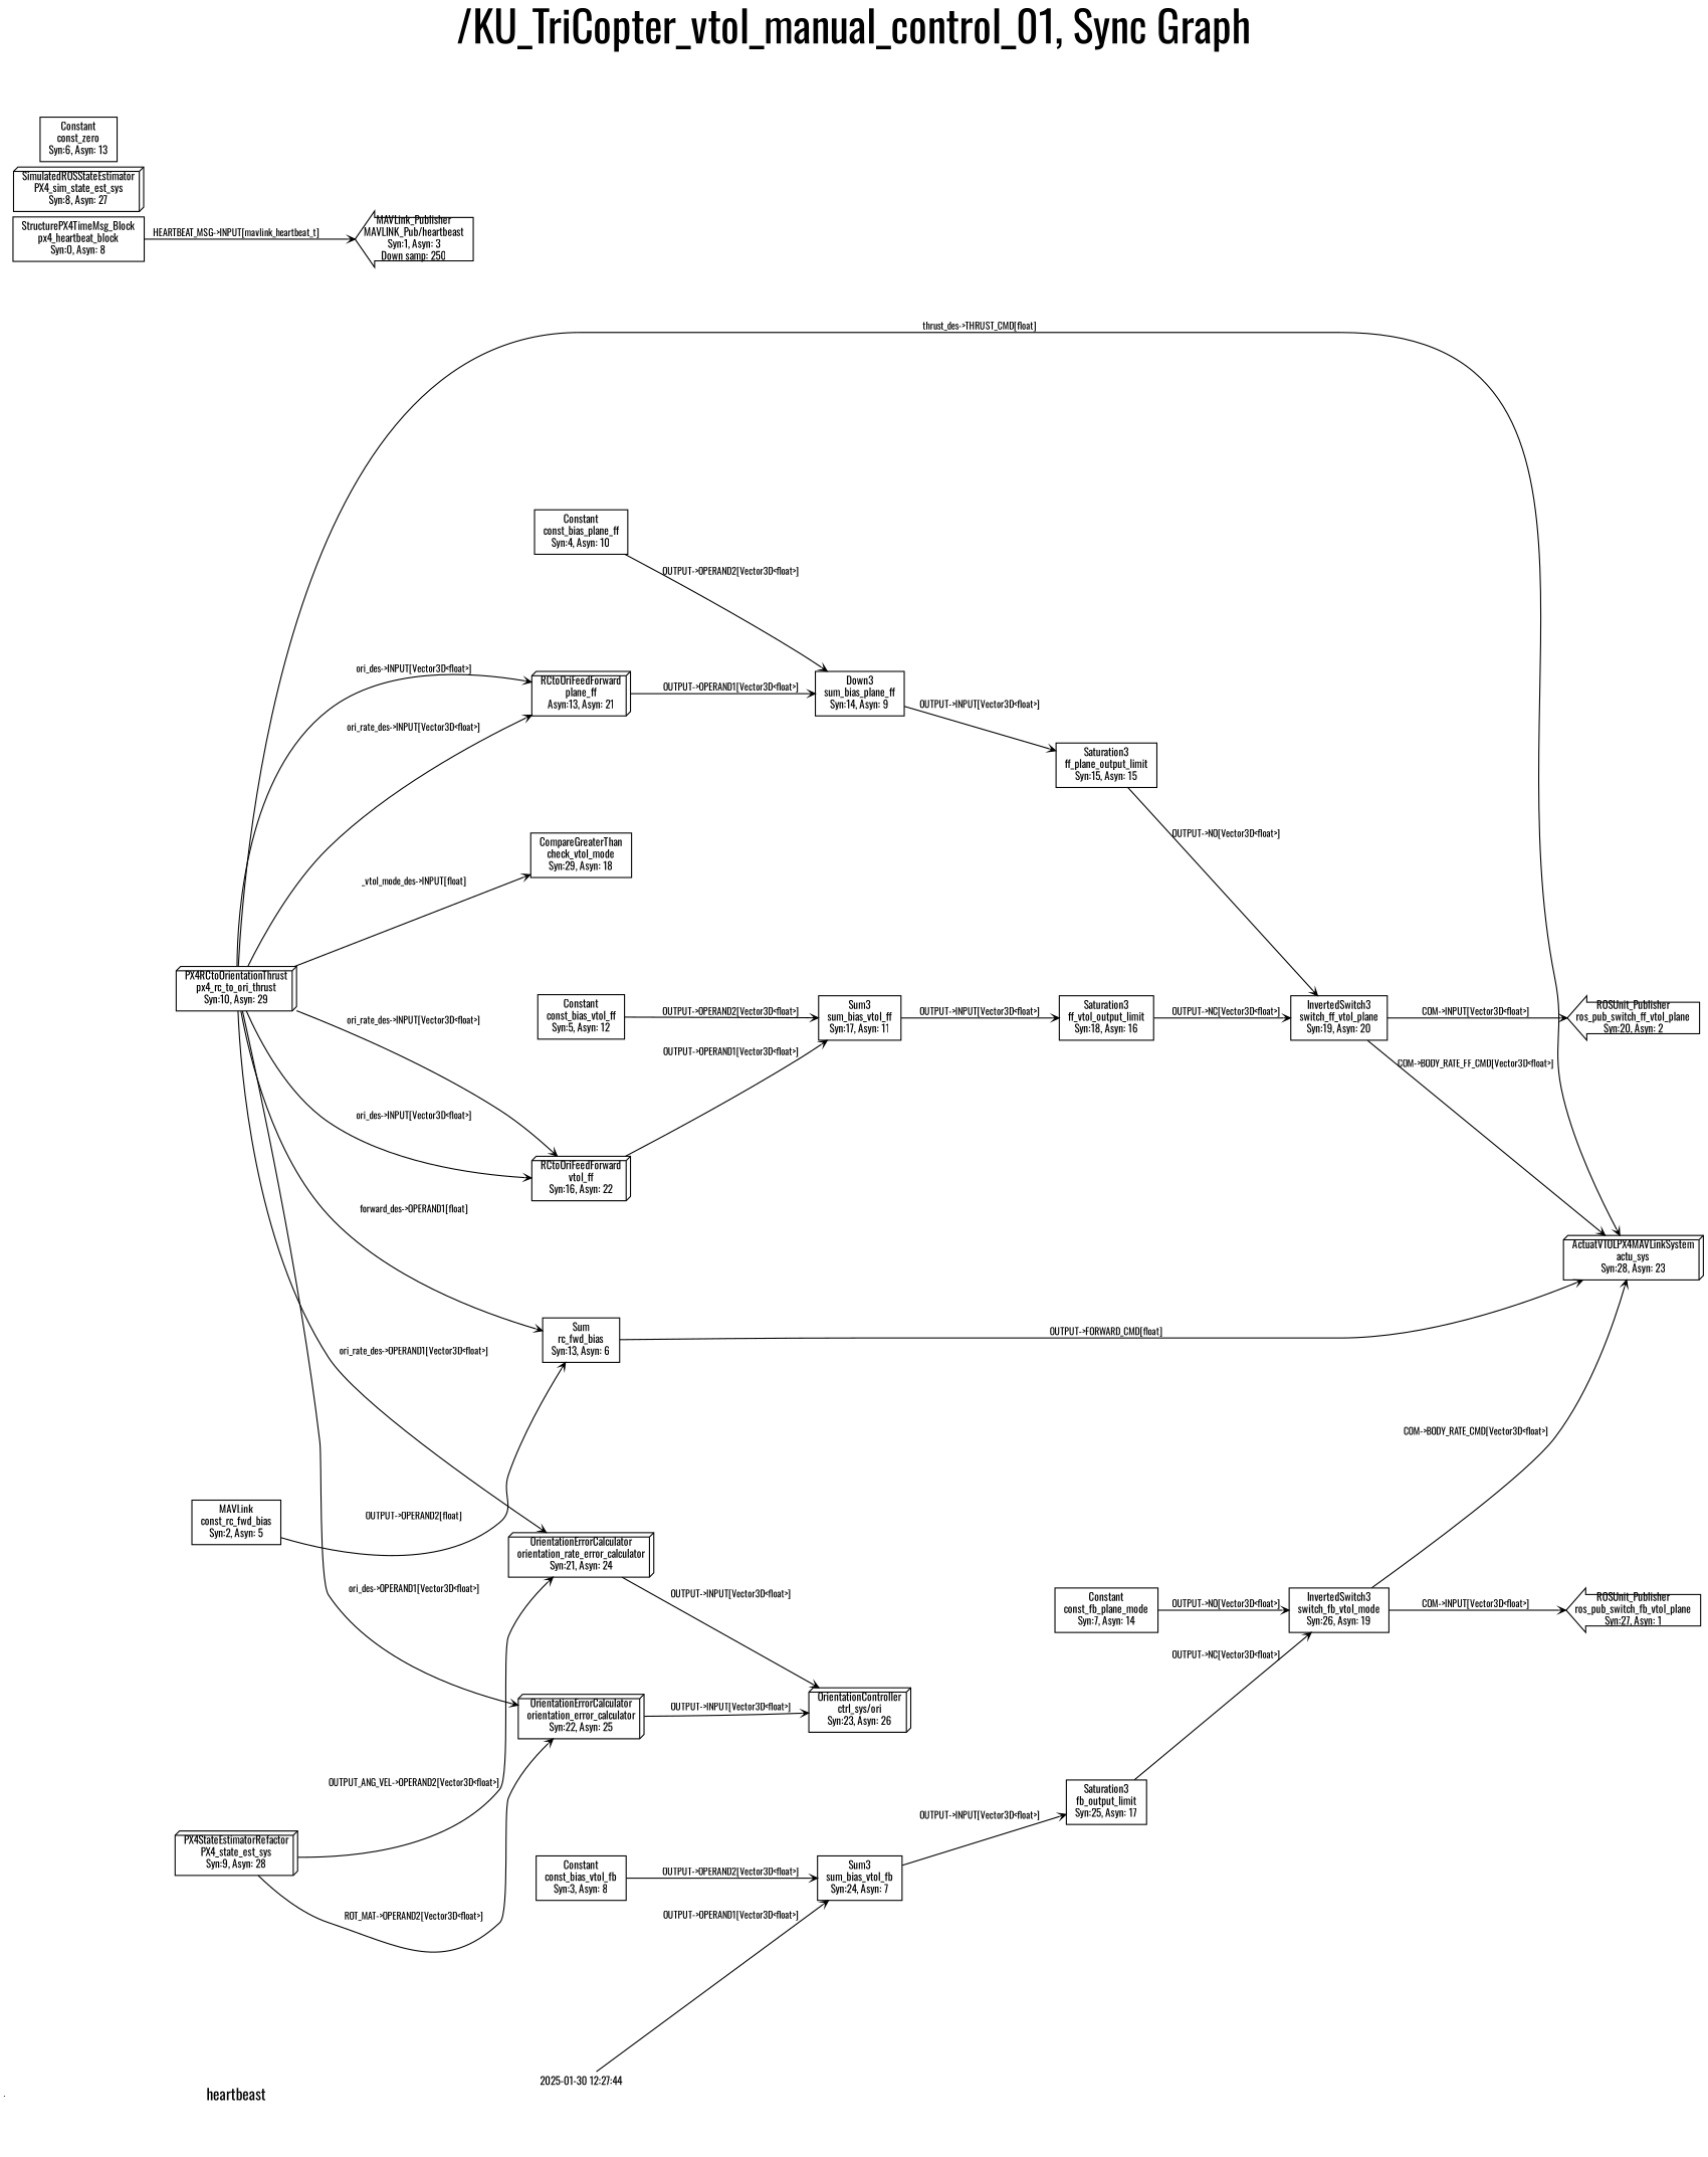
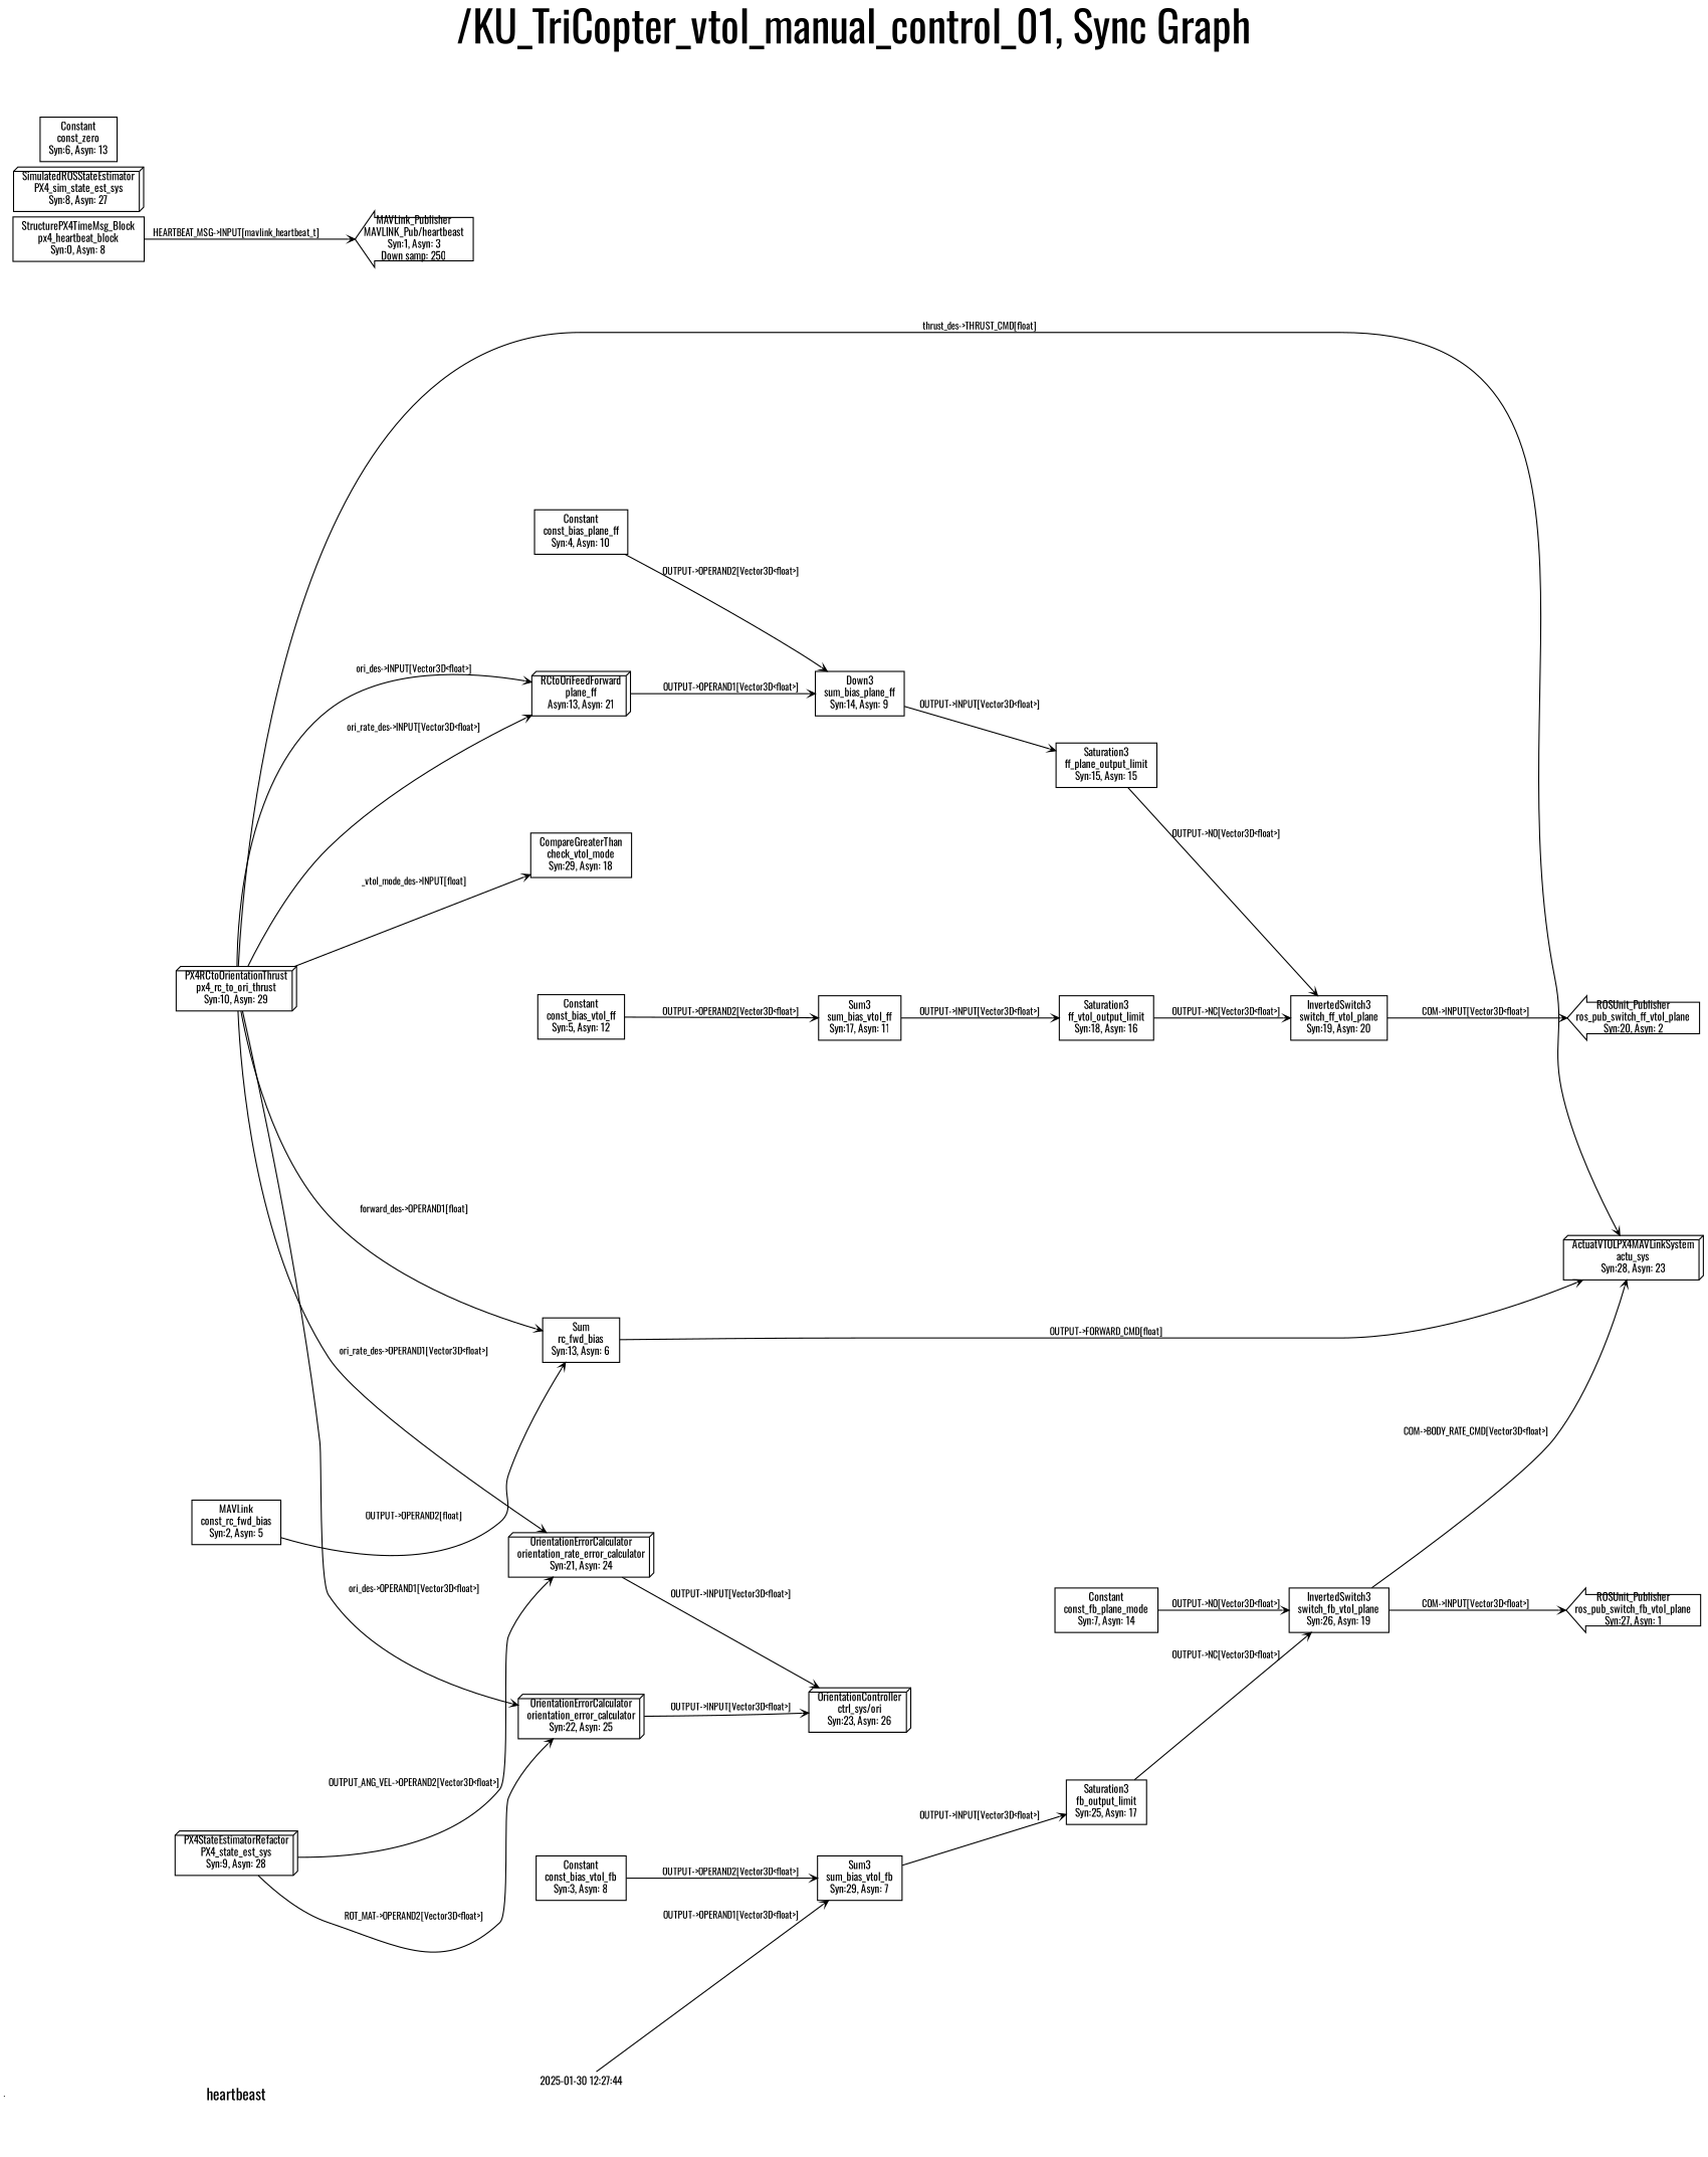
  digraph {
    fontname=Oswald
    fontsize=40
    label="/KU_TriCopter_vtol_manual_control_01, Sync Graph"
    labelloc=t
    nodesep=1.5
    rankdir=LR
    ranksep=0.15
    node [fontname=Oswald shape=box fontsize=10]
    edge [fontname=Oswald style=solid arrowhead=vee arrowsize=0.6 fontsize=9 weight=1.2]
    invisNode [height=0 shape=point width=0 fontsize=""]
    n2 [fixedsize=true height=1.0 label=heartbeast shape=none width=1.0 fontsize=""]
    n3 [height=0 label="2025-01-30 12:27:44" shape=plaintext width=0]
-   n4 [height=0 label="Sum3\nsum_bias_vtol_fb\nSyn:24, Asyn: 7" width=0]
+   n4 [height=0 label="Sum3\nsum_bias_vtol_fb\nSyn:29, Asyn: 7" width=0]
    n5 [height=0 label="PX4RCtoOrientationThrust\npx4_rc_to_ori_thrust\nSyn:10, Asyn: 29" shape=box3d width=0]
    n6 [height=0 label="CompareGreaterThan\ncheck_vtol_mode\nSyn:29, Asyn: 18" width=0]
    n7 [height=0 label="OrientationErrorCalculator\norientation_error_calculator\nSyn:22, Asyn: 25" shape=box3d width=0]
    n8 [height=0 label="OrientationErrorCalculator\norientation_rate_error_calculator\nSyn:21, Asyn: 24" shape=box3d width=0]
-   n9 [height=0 label="RCtoOriFeedForward\nvtol_ff\nSyn:16, Asyn: 22" shape=box3d width=0]
    n10 [height=0 label="RCtoOriFeedForward\nplane_ff\nAsyn:13, Asyn: 21" shape=box3d width=0]
    n11 [height=0 label="ActuatVTOLPX4MAVLinkSystem\nactu_sys\nSyn:28, Asyn: 23" shape=box3d width=0]
    n12 [height=0 label="Sum\nrc_fwd_bias\nSyn:13, Asyn: 6" width=0]
    n13 [height=0 label="OrientationController\nctrl_sys/ori\nSyn:23, Asyn: 26" shape=box3d width=0]
    n14 [height=0 label="Sum3\nsum_bias_vtol_ff\nSyn:17, Asyn: 11" width=0]
    n15 [height=0 label="Down3\nsum_bias_plane_ff\nSyn:14, Asyn: 9" width=0]
    n16 [height=0 label="Saturation3\nff_vtol_output_limit\nSyn:18, Asyn: 16" width=0]
    n17 [height=0 label="Saturation3\nff_plane_output_limit\nSyn:15, Asyn: 15" width=0]
    n18 [height=0 label="PX4StateEstimatorRefactor\nPX4_state_est_sys\nSyn:9, Asyn: 28" shape=box3d width=0]
    n19 [height=0 label="Saturation3\nfb_output_limit\nSyn:25, Asyn: 17" width=0]
    n20 [height=0 label="InvertedSwitch3\nswitch_ff_vtol_plane\nSyn:19, Asyn: 20" width=0]
    n21 [height=0 label="Constant\nconst_bias_plane_ff\nSyn:4, Asyn: 10" width=0]
    n22 [height=0 label="ROSUnit_Publisher\nros_pub_switch_ff_vtol_plane\nSyn:20, Asyn: 2" shape=larrow width=0]
    n23 [height=0 label="Constant\nconst_bias_vtol_ff\nSyn:5, Asyn: 12" width=0]
-   n24 [height=0 label="InvertedSwitch3\nswitch_fb_vtol_mode\nSyn:26, Asyn: 19" width=0]
+   n24 [height=0 label="InvertedSwitch3\nswitch_fb_vtol_plane\nSyn:26, Asyn: 19" width=0]
    n25 [height=0 label="Constant\nconst_bias_vtol_fb\nSyn:3, Asyn: 8" width=0]
    n26 [height=0 label="ROSUnit_Publisher\nros_pub_switch_fb_vtol_plane\nSyn:27, Asyn: 1" shape=larrow width=0]
    n27 [height=0 label="Constant\nconst_fb_plane_mode\nSyn:7, Asyn: 14" width=0]
    n28 [height=0 label="MAVLink\nconst_rc_fwd_bias\nSyn:2, Asyn: 5" width=0]
    n29 [height=0 label="StructurePX4TimeMsg_Block\npx4_heartbeat_block\nSyn:0, Asyn: 8" width=0]
    n30 [height=0 label="MAVLink_Publisher\nMAVLINK_Pub/heartbeast\nSyn:1, Asyn: 3\nDown samp: 250" shape=larrow width=0]
    n31 [height=0 label="SimulatedROSStateEstimator\nPX4_sim_state_est_sys\nSyn:8, Asyn: 27" shape=box3d width=0]
    n32 [height=0 label="Constant\nconst_zero\nSyn:6, Asyn: 13" width=0]
    subgraph sub_1 {
      rank=source
      invisNode
    }
    subgraph cluster_2 {
      label=""
      style=invis
      n2
      n3
    }
    invisNode -> n2 [style=invis arrowhead="" arrowsize="" fontsize="" weight=""]
    n2 -> n3 [style=invis arrowhead="" arrowsize="" fontsize="" weight=""]
    n3 -> n4 [label="OUTPUT->OPERAND1[Vector3D<float>]"]
    n4 -> n19 [label="OUTPUT->INPUT[Vector3D<float>]"]
    n5 -> n6 [label="_vtol_mode_des->INPUT[float]"]
    n5 -> n7 [label="ori_des->OPERAND1[Vector3D<float>]"]
    n5 -> n8 [label="ori_rate_des->OPERAND1[Vector3D<float>]"]
-   n5 -> n9 [label="ori_des->INPUT[Vector3D<float>]"]
-   n5 -> n9 [label="ori_rate_des->INPUT[Vector3D<float>]"]
    n5 -> n10 [label="ori_des->INPUT[Vector3D<float>]"]
    n5 -> n10 [label="ori_rate_des->INPUT[Vector3D<float>]"]
    n5 -> n11 [label="thrust_des->THRUST_CMD[float]"]
    n5 -> n12 [label="forward_des->OPERAND1[float]"]
    n7 -> n13 [label="OUTPUT->INPUT[Vector3D<float>]"]
    n8 -> n13 [label="OUTPUT->INPUT[Vector3D<float>]"]
-   n9 -> n14 [label="OUTPUT->OPERAND1[Vector3D<float>]"]
    n10 -> n15 [label="OUTPUT->OPERAND1[Vector3D<float>]"]
    n12 -> n11 [label="OUTPUT->FORWARD_CMD[float]"]
    n14 -> n16 [label="OUTPUT->INPUT[Vector3D<float>]"]
    n15 -> n17 [label="OUTPUT->INPUT[Vector3D<float>]"]
    n16 -> n20 [label="OUTPUT->NC[Vector3D<float>]"]
    n17 -> n20 [label="OUTPUT->NO[Vector3D<float>]"]
    n18 -> n7 [label="ROT_MAT->OPERAND2[Vector3D<float>]"]
    n18 -> n8 [label="OUTPUT_ANG_VEL->OPERAND2[Vector3D<float>]"]
    n19 -> n24 [label="OUTPUT->NC[Vector3D<float>]"]
-   n20 -> n11 [label="COM->BODY_RATE_FF_CMD[Vector3D<float>]"]
    n20 -> n22 [label="COM->INPUT[Vector3D<float>]"]
    n21 -> n15 [label="OUTPUT->OPERAND2[Vector3D<float>]"]
    n23 -> n14 [label="OUTPUT->OPERAND2[Vector3D<float>]"]
    n24 -> n11 [label="COM->BODY_RATE_CMD[Vector3D<float>]"]
    n24 -> n26 [label="COM->INPUT[Vector3D<float>]"]
    n25 -> n4 [label="OUTPUT->OPERAND2[Vector3D<float>]"]
    n27 -> n24 [label="OUTPUT->NO[Vector3D<float>]"]
    n28 -> n12 [label="OUTPUT->OPERAND2[float]"]
    n29 -> n30 [label="HEARTBEAT_MSG->INPUT[mavlink_heartbeat_t]"]
  }
